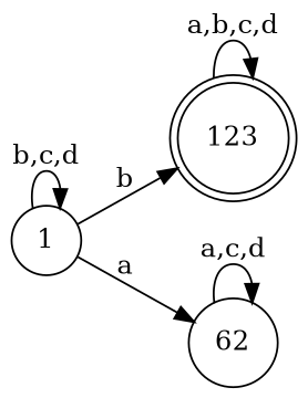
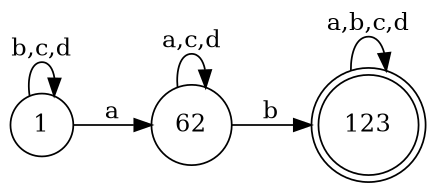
  digraph {
    rankdir=LR
    node [shape=circle]
    123 [shape=doublecircle]
    1
    n3 [label=62]
    123 -> 123 [label="a,b,c,d"]
    1 -> 1 [label="b,c,d"]
    1 -> n3 [label=a]
-   1 -> 123 [label=b]
+   n3 -> 123 [label=b]
    n3 -> n3 [label="a,c,d"]
  }
